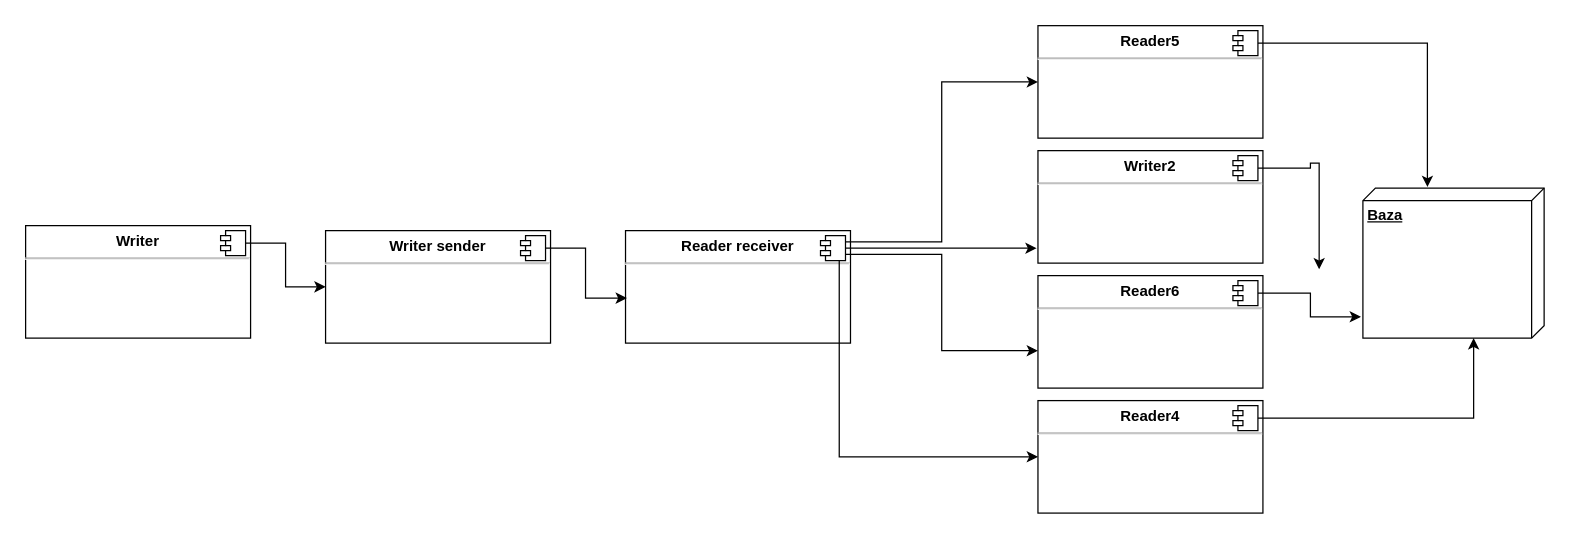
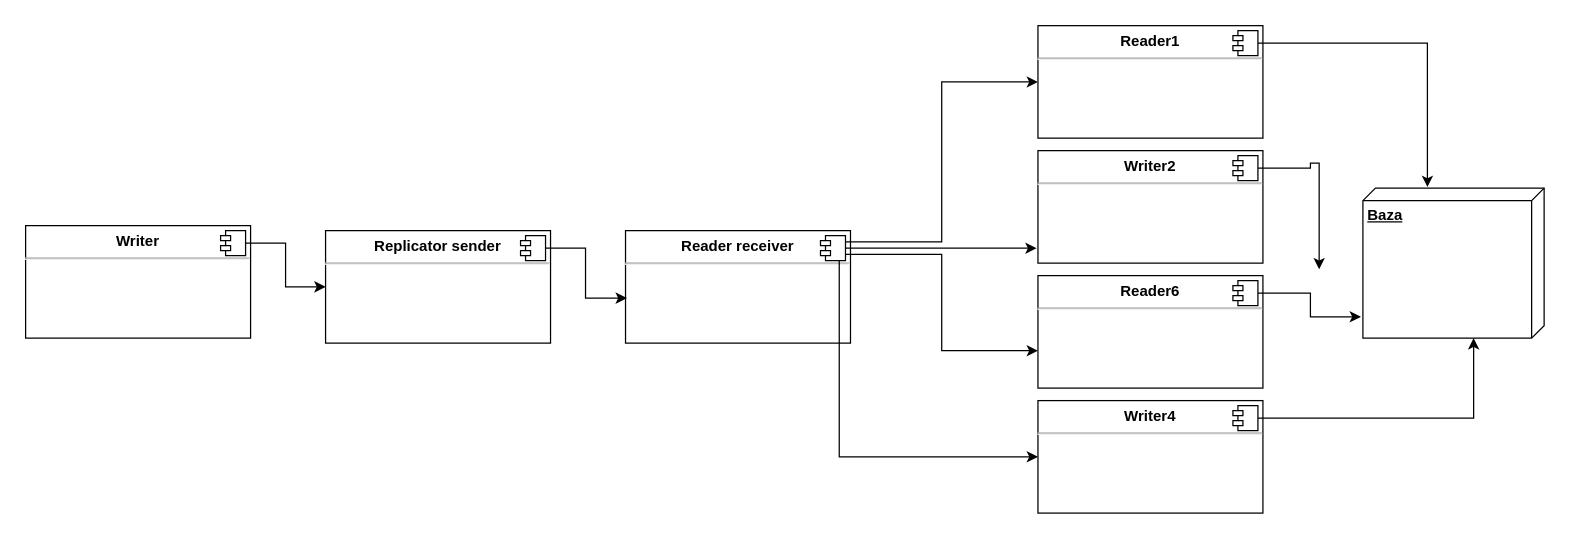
  <mxCell id="0" />
  <mxCell id="1" parent="0" />
  <mxCell id="2" value="&lt;p style=&quot;margin:0px;margin-top:6px;text-align:center;&quot;&gt;&lt;b&gt;Writer&lt;/b&gt;&lt;/p&gt;&lt;hr&gt;&lt;p style=&quot;margin:0px;margin-left:8px;&quot;&gt;&lt;br&gt;&lt;/p&gt;" style="align=left;overflow=fill;html=1;dropTarget=0;" parent="1" vertex="1"><mxGeometry x="20" y="180" width="180" height="90" as="geometry" /></mxCell>
  <mxCell id="3" style="edgeStyle=orthogonalEdgeStyle;rounded=0;orthogonalLoop=1;jettySize=auto;html=1;exitX=1;exitY=0.5;exitDx=0;exitDy=0;entryX=0;entryY=0.5;entryDx=0;entryDy=0;" parent="2" source="4" target="23" edge="1"><mxGeometry relative="1" as="geometry" /></mxCell>
  <mxCell id="4" value="" style="shape=component;jettyWidth=8;jettyHeight=4;" parent="2" vertex="1"><mxGeometry x="1" width="20" height="20" relative="1" as="geometry"><mxPoint x="-24" y="4" as="offset" /></mxGeometry></mxCell>
- <mxCell id="5" value="&lt;p style=&quot;margin:0px;margin-top:6px;text-align:center;&quot;&gt;&lt;b&gt;Reader5&lt;/b&gt;&lt;/p&gt;&lt;hr&gt;&lt;p style=&quot;margin:0px;margin-left:8px;&quot;&gt;&lt;br&gt;&lt;/p&gt;" style="align=left;overflow=fill;html=1;dropTarget=0;" parent="1" vertex="1"><mxGeometry x="830" y="20" width="180" height="90" as="geometry" /></mxCell>
+ <mxCell id="5" value="&lt;p style=&quot;margin:0px;margin-top:6px;text-align:center;&quot;&gt;&lt;b&gt;Reader1&lt;/b&gt;&lt;/p&gt;&lt;hr&gt;&lt;p style=&quot;margin:0px;margin-left:8px;&quot;&gt;&lt;br&gt;&lt;/p&gt;" style="align=left;overflow=fill;html=1;dropTarget=0;" parent="1" vertex="1"><mxGeometry x="830" y="20" width="180" height="90" as="geometry" /></mxCell>
  <mxCell id="6" value="" style="shape=component;jettyWidth=8;jettyHeight=4;" parent="5" vertex="1"><mxGeometry x="1" width="20" height="20" relative="1" as="geometry"><mxPoint x="-24" y="4" as="offset" /></mxGeometry></mxCell>
  <mxCell id="7" style="edgeStyle=orthogonalEdgeStyle;rounded=0;orthogonalLoop=1;jettySize=auto;html=1;exitX=1;exitY=0.5;exitDx=0;exitDy=0;entryX=-0.008;entryY=0.644;entryDx=0;entryDy=0;entryPerimeter=0;" parent="5" source="6" target="26" edge="1"><mxGeometry relative="1" as="geometry" /></mxCell>
  <mxCell id="8" value="&lt;p style=&quot;margin:0px;margin-top:6px;text-align:center;&quot;&gt;&lt;b&gt;Writer2&lt;/b&gt;&lt;/p&gt;&lt;hr&gt;&lt;p style=&quot;margin:0px;margin-left:8px;&quot;&gt;&lt;br&gt;&lt;/p&gt;" style="align=left;overflow=fill;html=1;dropTarget=0;" parent="1" vertex="1"><mxGeometry x="830" y="120" width="180" height="90" as="geometry" /></mxCell>
  <mxCell id="9" value="" style="shape=component;jettyWidth=8;jettyHeight=4;" parent="8" vertex="1"><mxGeometry x="1" width="20" height="20" relative="1" as="geometry"><mxPoint x="-24" y="4" as="offset" /></mxGeometry></mxCell>
  <mxCell id="10" style="edgeStyle=orthogonalEdgeStyle;rounded=0;orthogonalLoop=1;jettySize=auto;html=1;exitX=1;exitY=0.5;exitDx=0;exitDy=0;entryX=0;entryY=0;entryDx=65;entryDy=180;entryPerimeter=0;" parent="8" source="9" target="26" edge="1"><mxGeometry relative="1" as="geometry" /></mxCell>
  <mxCell id="11" value="&lt;p style=&quot;margin:0px;margin-top:6px;text-align:center;&quot;&gt;&lt;b&gt;Reader6&lt;/b&gt;&lt;/p&gt;&lt;hr&gt;&lt;p style=&quot;margin:0px;margin-left:8px;&quot;&gt;&lt;br&gt;&lt;/p&gt;" style="align=left;overflow=fill;html=1;dropTarget=0;" parent="1" vertex="1"><mxGeometry x="830" y="220" width="180" height="90" as="geometry" /></mxCell>
  <mxCell id="12" value="" style="shape=component;jettyWidth=8;jettyHeight=4;" parent="11" vertex="1"><mxGeometry x="1" width="20" height="20" relative="1" as="geometry"><mxPoint x="-24" y="4" as="offset" /></mxGeometry></mxCell>
  <mxCell id="13" style="edgeStyle=orthogonalEdgeStyle;rounded=0;orthogonalLoop=1;jettySize=auto;html=1;exitX=1;exitY=0.5;exitDx=0;exitDy=0;entryX=0.858;entryY=1.011;entryDx=0;entryDy=0;entryPerimeter=0;" parent="11" source="12" target="26" edge="1"><mxGeometry relative="1" as="geometry" /></mxCell>
- <mxCell id="14" value="&lt;p style=&quot;margin:0px;margin-top:6px;text-align:center;&quot;&gt;&lt;b&gt;Reader4&lt;/b&gt;&lt;/p&gt;&lt;hr&gt;&lt;p style=&quot;margin:0px;margin-left:8px;&quot;&gt;&lt;br&gt;&lt;/p&gt;" style="align=left;overflow=fill;html=1;dropTarget=0;" parent="1" vertex="1"><mxGeometry x="830" y="320" width="180" height="90" as="geometry" /></mxCell>
+ <mxCell id="14" value="&lt;p style=&quot;margin:0px;margin-top:6px;text-align:center;&quot;&gt;&lt;b&gt;Writer4&lt;/b&gt;&lt;/p&gt;&lt;hr&gt;&lt;p style=&quot;margin:0px;margin-left:8px;&quot;&gt;&lt;br&gt;&lt;/p&gt;" style="align=left;overflow=fill;html=1;dropTarget=0;" parent="1" vertex="1"><mxGeometry x="830" y="320" width="180" height="90" as="geometry" /></mxCell>
  <mxCell id="15" value="" style="shape=component;jettyWidth=8;jettyHeight=4;" parent="14" vertex="1"><mxGeometry x="1" width="20" height="20" relative="1" as="geometry"><mxPoint x="-24" y="4" as="offset" /></mxGeometry></mxCell>
  <mxCell id="16" style="edgeStyle=orthogonalEdgeStyle;rounded=0;orthogonalLoop=1;jettySize=auto;html=1;exitX=1;exitY=0.5;exitDx=0;exitDy=0;entryX=1;entryY=0.389;entryDx=0;entryDy=0;entryPerimeter=0;" parent="14" source="15" target="26" edge="1"><mxGeometry relative="1" as="geometry" /></mxCell>
  <mxCell id="17" value="&lt;p style=&quot;margin:0px;margin-top:6px;text-align:center;&quot;&gt;&lt;b&gt;Reader receiver&lt;br&gt;&lt;/b&gt;&lt;/p&gt;&lt;hr&gt;&lt;p style=&quot;margin:0px;margin-left:8px;&quot;&gt;&lt;br&gt;&lt;/p&gt;" style="align=left;overflow=fill;html=1;dropTarget=0;" parent="1" vertex="1"><mxGeometry x="500" y="184" width="180" height="90" as="geometry" /></mxCell>
  <mxCell id="18" value="" style="shape=component;jettyWidth=8;jettyHeight=4;" parent="17" vertex="1"><mxGeometry x="1" width="20" height="20" relative="1" as="geometry"><mxPoint x="-24" y="4" as="offset" /></mxGeometry></mxCell>
  <mxCell id="19" style="edgeStyle=orthogonalEdgeStyle;rounded=0;orthogonalLoop=1;jettySize=auto;html=1;exitX=1;exitY=0.25;exitDx=0;exitDy=0;entryX=0;entryY=0.5;entryDx=0;entryDy=0;" parent="17" source="18" target="5" edge="1"><mxGeometry relative="1" as="geometry" /></mxCell>
  <mxCell id="20" style="edgeStyle=orthogonalEdgeStyle;rounded=0;orthogonalLoop=1;jettySize=auto;html=1;exitX=1;exitY=0.5;exitDx=0;exitDy=0;entryX=-0.006;entryY=0.867;entryDx=0;entryDy=0;entryPerimeter=0;" parent="17" source="18" target="8" edge="1"><mxGeometry relative="1" as="geometry" /></mxCell>
  <mxCell id="21" style="edgeStyle=orthogonalEdgeStyle;rounded=0;orthogonalLoop=1;jettySize=auto;html=1;exitX=1;exitY=0.75;exitDx=0;exitDy=0;entryX=0;entryY=0.667;entryDx=0;entryDy=0;entryPerimeter=0;" parent="17" source="18" target="11" edge="1"><mxGeometry relative="1" as="geometry" /></mxCell>
  <mxCell id="22" style="edgeStyle=orthogonalEdgeStyle;rounded=0;orthogonalLoop=1;jettySize=auto;html=1;exitX=0.75;exitY=1;exitDx=0;exitDy=0;entryX=0;entryY=0.5;entryDx=0;entryDy=0;" parent="17" source="18" target="14" edge="1"><mxGeometry relative="1" as="geometry" /></mxCell>
- <mxCell id="23" value="&lt;p style=&quot;margin:0px;margin-top:6px;text-align:center;&quot;&gt;&lt;b&gt;Writer sender&lt;br&gt;&lt;/b&gt;&lt;/p&gt;&lt;hr&gt;&lt;p style=&quot;margin:0px;margin-left:8px;&quot;&gt;&lt;br&gt;&lt;br&gt;&lt;/p&gt;" style="align=left;overflow=fill;html=1;dropTarget=0;" parent="1" vertex="1"><mxGeometry x="260" y="184" width="180" height="90" as="geometry" /></mxCell>
+ <mxCell id="23" value="&lt;p style=&quot;margin:0px;margin-top:6px;text-align:center;&quot;&gt;&lt;b&gt;Replicator sender&lt;br&gt;&lt;/b&gt;&lt;/p&gt;&lt;hr&gt;&lt;p style=&quot;margin:0px;margin-left:8px;&quot;&gt;&lt;br&gt;&lt;br&gt;&lt;/p&gt;" style="align=left;overflow=fill;html=1;dropTarget=0;" parent="1" vertex="1"><mxGeometry x="260" y="184" width="180" height="90" as="geometry" /></mxCell>
  <mxCell id="24" value="" style="shape=component;jettyWidth=8;jettyHeight=4;" parent="23" vertex="1"><mxGeometry x="1" width="20" height="20" relative="1" as="geometry"><mxPoint x="-24" y="4" as="offset" /></mxGeometry></mxCell>
  <mxCell id="25" style="edgeStyle=orthogonalEdgeStyle;rounded=0;orthogonalLoop=1;jettySize=auto;html=1;exitX=1;exitY=0.5;exitDx=0;exitDy=0;entryX=0.006;entryY=0.6;entryDx=0;entryDy=0;entryPerimeter=0;" parent="23" source="24" target="17" edge="1"><mxGeometry relative="1" as="geometry" /></mxCell>
  <mxCell id="26" value="&lt;b&gt;Baza&lt;/b&gt;" style="verticalAlign=top;align=left;spacingTop=8;spacingLeft=2;spacingRight=12;shape=cube;size=10;direction=south;fontStyle=4;html=1;" parent="1" vertex="1"><mxGeometry x="1090" y="150" width="145" height="120" as="geometry" /></mxCell>
